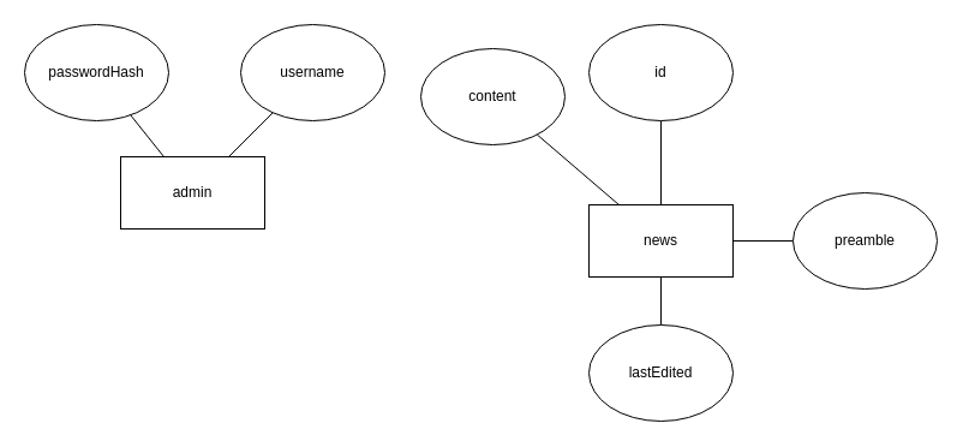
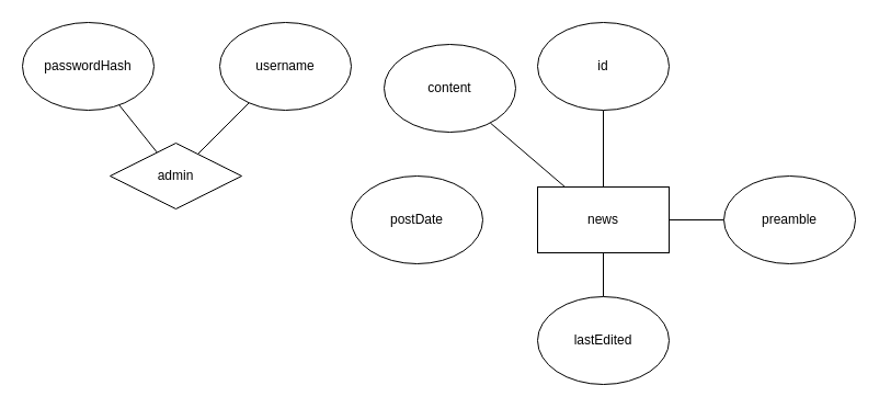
  <mxCell id="0" />
  <mxCell id="1" parent="0" />
  <mxCell id="2" value="" style="edgeStyle=none;orthogonalLoop=1;jettySize=auto;html=1;endArrow=none;" edge="1" parent="1" source="3" target="11"><mxGeometry relative="1" as="geometry" /></mxCell>
- <mxCell id="3" value="admin" style="rounded=0;whiteSpace=wrap;html=1;" vertex="1" parent="1"><mxGeometry x="100" y="130" width="120" height="60" as="geometry" /></mxCell>
+ <mxCell id="3" value="admin" style="rhombus;whiteSpace=wrap;html=1;" vertex="1" parent="1"><mxGeometry x="100" y="130" width="120" height="60" as="geometry" /></mxCell>
  <mxCell id="4" value="" style="edgeStyle=none;orthogonalLoop=1;jettySize=auto;html=1;endArrow=none;" edge="1" parent="1" source="8" target="12"><mxGeometry relative="1" as="geometry" /></mxCell>
  <mxCell id="5" value="" style="edgeStyle=none;orthogonalLoop=1;jettySize=auto;html=1;endArrow=none;" edge="1" parent="1" source="8" target="13"><mxGeometry relative="1" as="geometry" /></mxCell>
  <mxCell id="6" value="" style="edgeStyle=none;orthogonalLoop=1;jettySize=auto;html=1;endArrow=none;" edge="1" parent="1" source="8" target="14"><mxGeometry relative="1" as="geometry" /></mxCell>
  <mxCell id="7" value="" style="edgeStyle=none;orthogonalLoop=1;jettySize=auto;html=1;endArrow=none;" edge="1" parent="1" source="8" target="16"><mxGeometry relative="1" as="geometry" /></mxCell>
  <mxCell id="8" value="news" style="rounded=0;whiteSpace=wrap;html=1;" vertex="1" parent="1"><mxGeometry x="490" y="170" width="120" height="60" as="geometry" /></mxCell>
  <mxCell id="9" value="username" style="ellipse;whiteSpace=wrap;html=1;rounded=0;" vertex="1" parent="1"><mxGeometry x="200" y="20" width="120" height="80" as="geometry" /></mxCell>
  <mxCell id="10" value="" style="endArrow=none;html=1;" edge="1" parent="1" source="9" target="3"><mxGeometry width="50" height="50" relative="1" as="geometry"><mxPoint x="360" y="440" as="sourcePoint" /><mxPoint x="410" y="390" as="targetPoint" /></mxGeometry></mxCell>
  <mxCell id="11" value="passwordHash" style="ellipse;whiteSpace=wrap;html=1;rounded=0;" vertex="1" parent="1"><mxGeometry x="20" y="20" width="120" height="80" as="geometry" /></mxCell>
  <mxCell id="12" value="id" style="ellipse;whiteSpace=wrap;html=1;rounded=0;" vertex="1" parent="1"><mxGeometry x="490" y="20" width="120" height="80" as="geometry" /></mxCell>
  <mxCell id="13" value="preamble" style="ellipse;whiteSpace=wrap;html=1;rounded=0;" vertex="1" parent="1"><mxGeometry x="660" y="160" width="120" height="80" as="geometry" /></mxCell>
  <mxCell id="14" value="content" style="ellipse;whiteSpace=wrap;html=1;rounded=0;" vertex="1" parent="1"><mxGeometry x="350" y="40" width="120" height="80" as="geometry" /></mxCell>
+ <mxCell id="15" value="postDate" style="ellipse;whiteSpace=wrap;html=1;rounded=0;" vertex="1" parent="1"><mxGeometry x="320" y="160" width="120" height="80" as="geometry" /></mxCell>
  <mxCell id="16" value="lastEdited" style="ellipse;whiteSpace=wrap;html=1;rounded=0;" vertex="1" parent="1"><mxGeometry x="490" y="270" width="120" height="80" as="geometry" /></mxCell>
